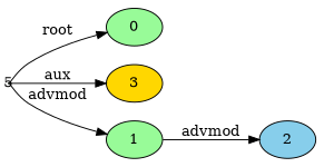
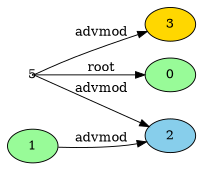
  digraph {
    rankdir=LR
    node [fillcolor=palegreen shape=oval style=filled]
    edge [dir=forward]
    n1 [label=0]
    5 [fixedsize=true height=0.001 width=0.001]
    n3 [fillcolor=skyblue label=2]
    n4 [fillcolor=gold label=3]
    n5 [label=1]
    5 -> n1 [label=root]
-   5 -> n5 [label=advmod]
-   5 -> n4 [label=aux]
+   5 -> n3 [label=advmod]
+   5 -> n4 [label=advmod]
    n5 -> n3 [label=advmod]
  }
